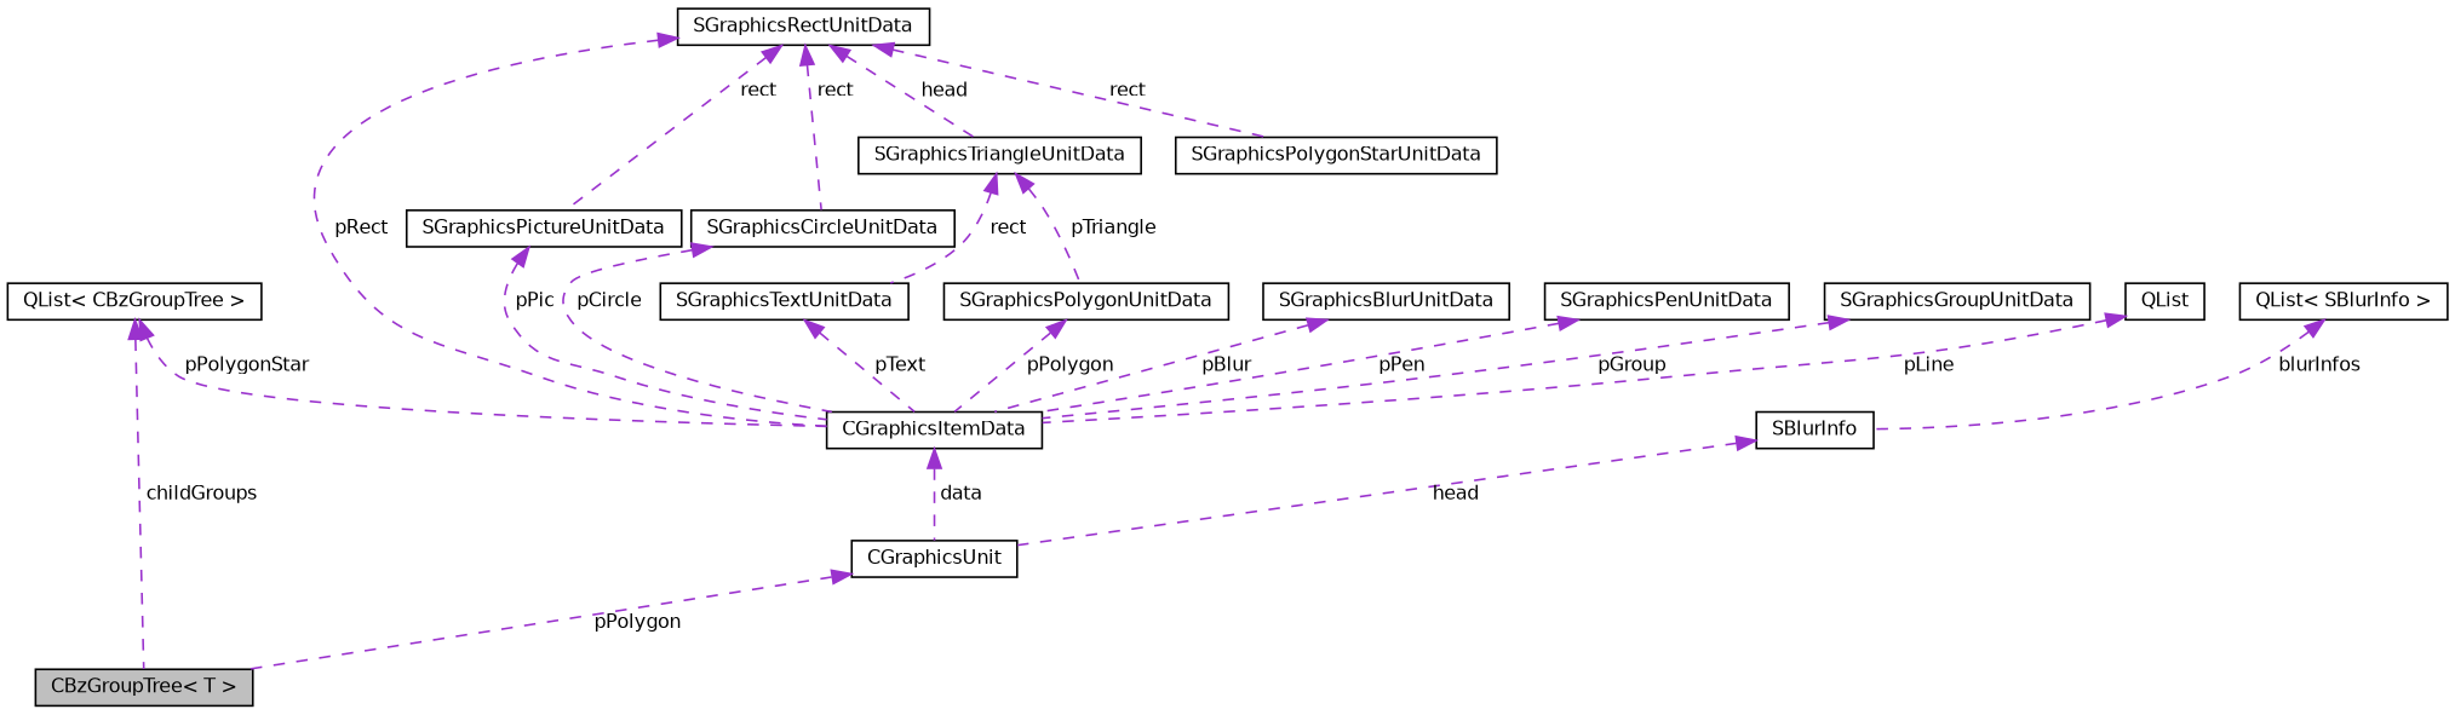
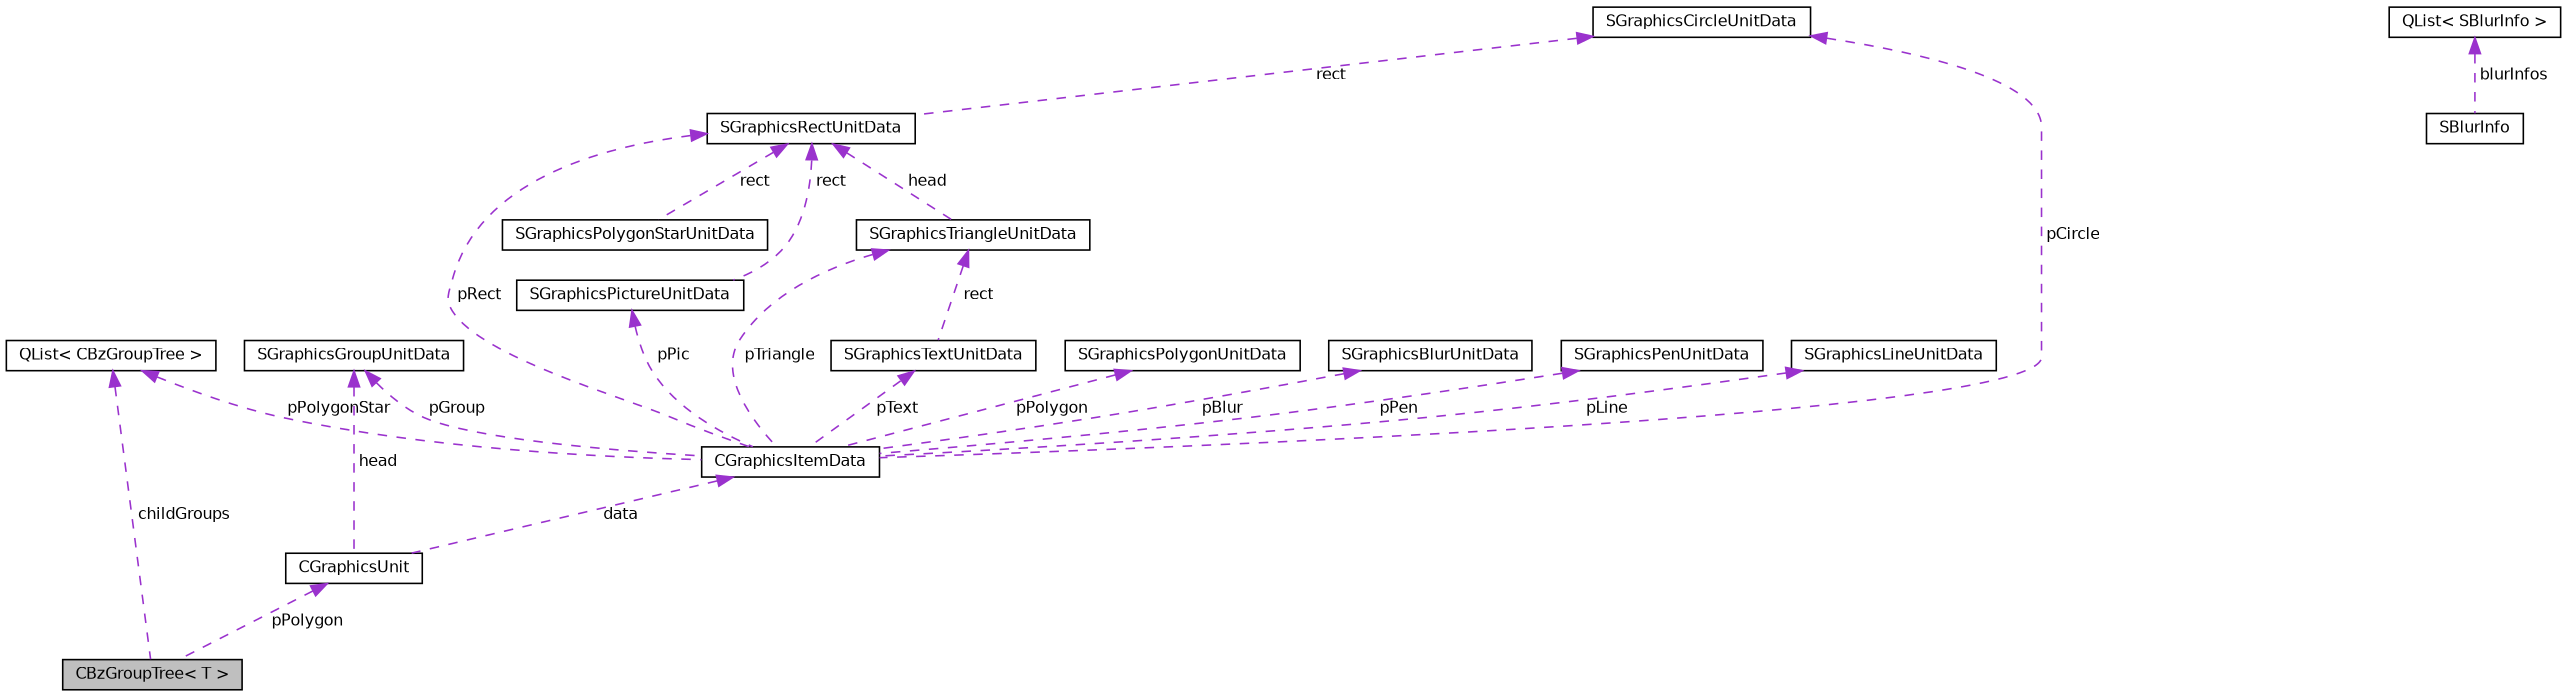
  digraph {
    rankdir=TB
    node [color=black fillcolor=white fontname=Helvetica fontsize=10 shape=record style=filled]
    edge [color=darkorchid3 dir=back fontname=Helvetica fontsize=10 labelfontname=Helvetica labelfontsize=10 style=dashed]
    n1 [fillcolor=grey75 fontcolor=black height=0.2 label="CBzGroupTree\< T \>" width=0.4]
    n2 [height=0.2 label="QList\< CBzGroupTree \>" width=0.4]
    n3 [height=0.2 label=CGraphicsItemData width=0.4]
    n4 [height=0.2 label=CGraphicsUnit width=0.4]
    n5 [height=0.2 label=SGraphicsRectUnitData width=0.4]
    n6 [height=0.2 label=SGraphicsPolygonStarUnitData width=0.4]
    n7 [height=0.2 label=SGraphicsPictureUnitData width=0.4]
    n8 [height=0.2 label=SGraphicsTriangleUnitData width=0.4]
    n9 [height=0.2 label=SGraphicsCircleUnitData width=0.4]
    n10 [height=0.2 label=SGraphicsTextUnitData width=0.4]
    n11 [height=0.2 label=SGraphicsPolygonUnitData width=0.4]
    n12 [height=0.2 label=SGraphicsBlurUnitData width=0.4]
    n13 [height=0.2 label=SGraphicsPenUnitData width=0.4]
    n14 [height=0.2 label=SGraphicsGroupUnitData width=0.4]
-   n15 [height=0.2 label=QList width=0.4]
+   n15 [height=0.2 label=SGraphicsLineUnitData width=0.4]
    n16 [height=0.2 label=SBlurInfo width=0.4]
    n17 [height=0.2 label="QList\< SBlurInfo \>" width=0.4]
    n2 -> n1 [label=" childGroups"]
    n2 -> n3 [label=" pPolygonStar"]
    n3 -> n4 [label=" data"]
    n4 -> n1 [label=" pPolygon"]
    n5 -> n3 [label=" pRect"]
    n5 -> n6 [label=" rect"]
    n5 -> n7 [label=" rect"]
    n5 -> n8 [label=" head"]
-   n5 -> n9 [label=" rect"]
+   n9 -> n5 [label=" rect"]
    n7 -> n3 [label=" pPic"]
-   n8 -> n11 [label=" pTriangle"]
+   n8 -> n3 [label=" pTriangle"]
    n8 -> n10 [label=" rect"]
    n9 -> n3 [label=" pCircle"]
    n10 -> n3 [label=" pText"]
    n11 -> n3 [label=" pPolygon"]
    n12 -> n3 [label=" pBlur"]
    n13 -> n3 [label=" pPen"]
    n14 -> n3 [label=" pGroup"]
    n15 -> n3 [label=" pLine"]
-   n16 -> n4 [label=" head"]
+   n14 -> n4 [label=" head"]
    n17 -> n16 [label=" blurInfos"]
  }
